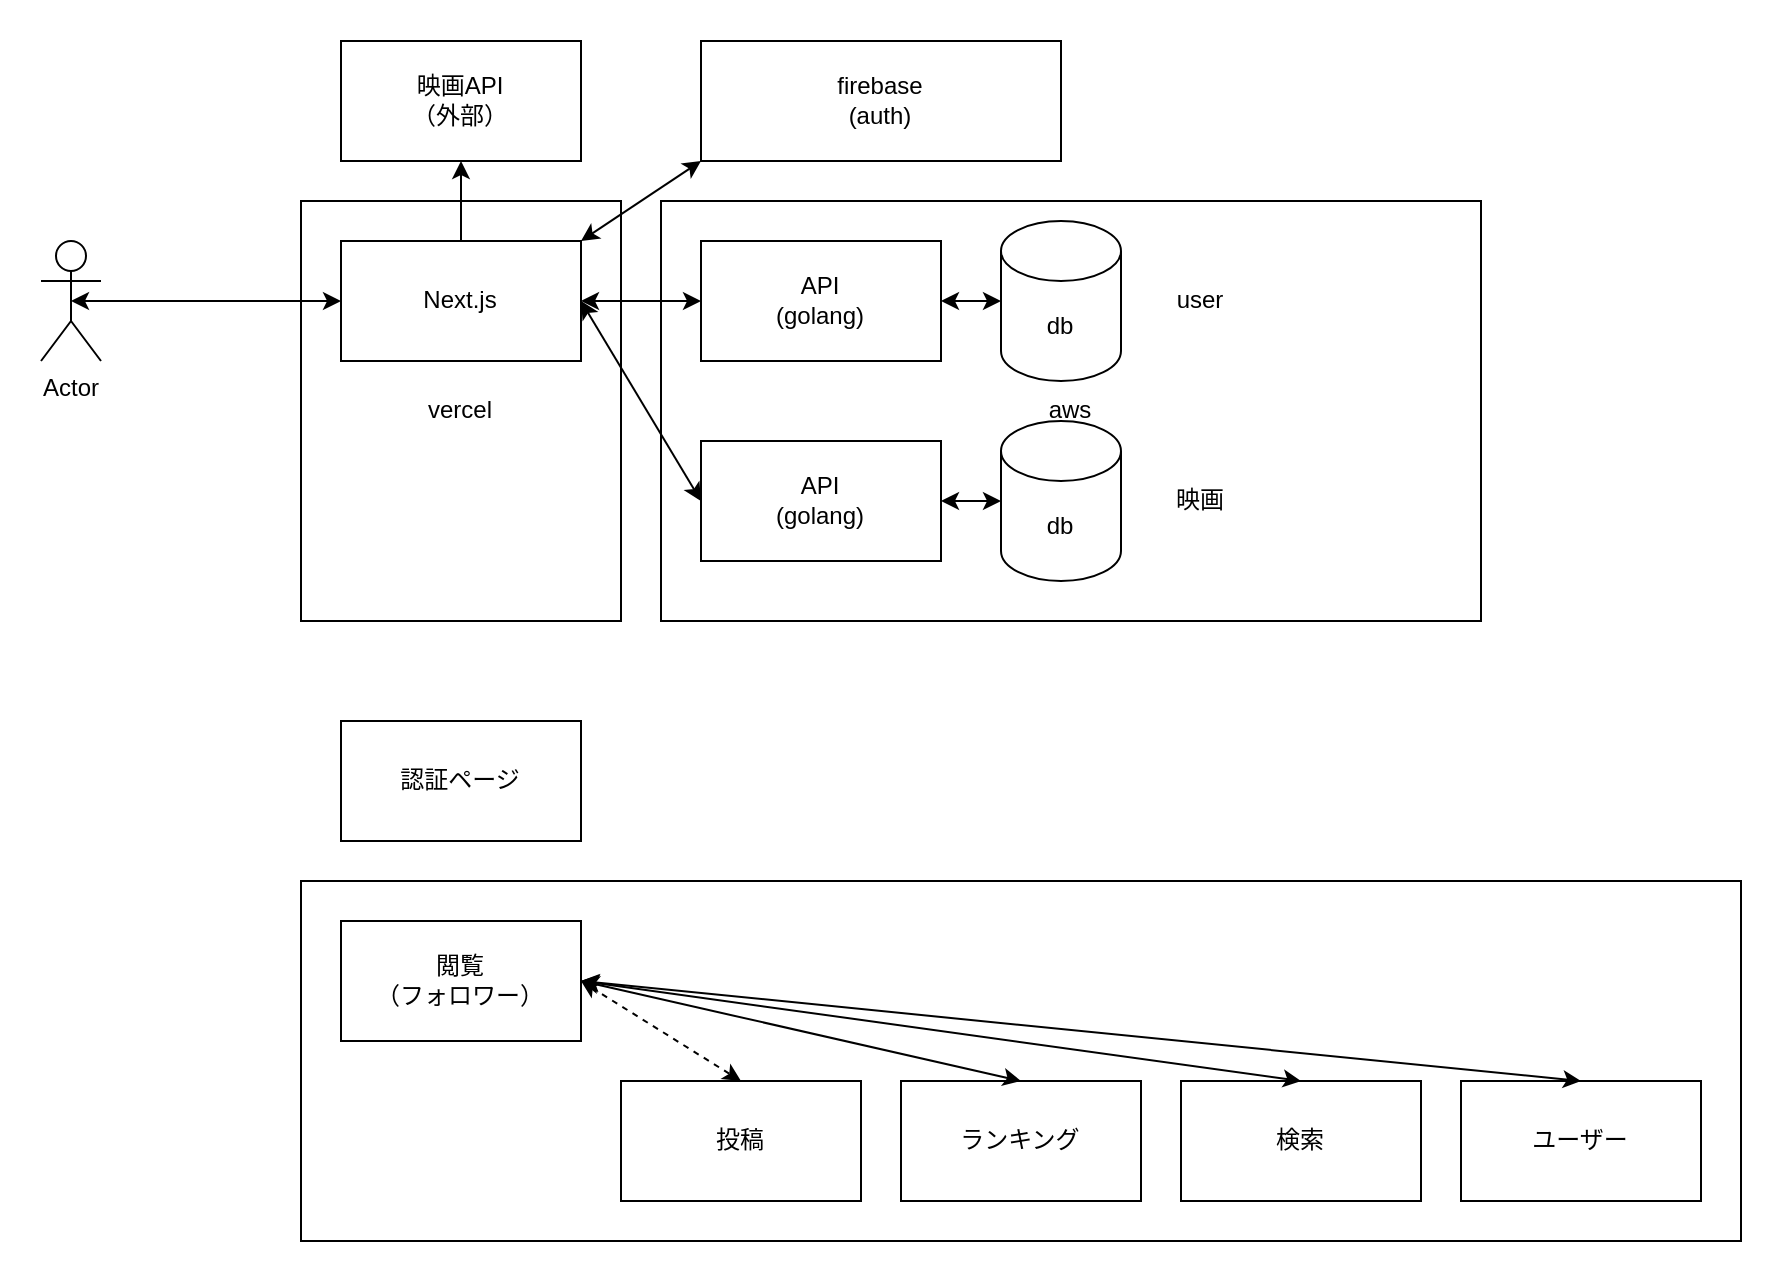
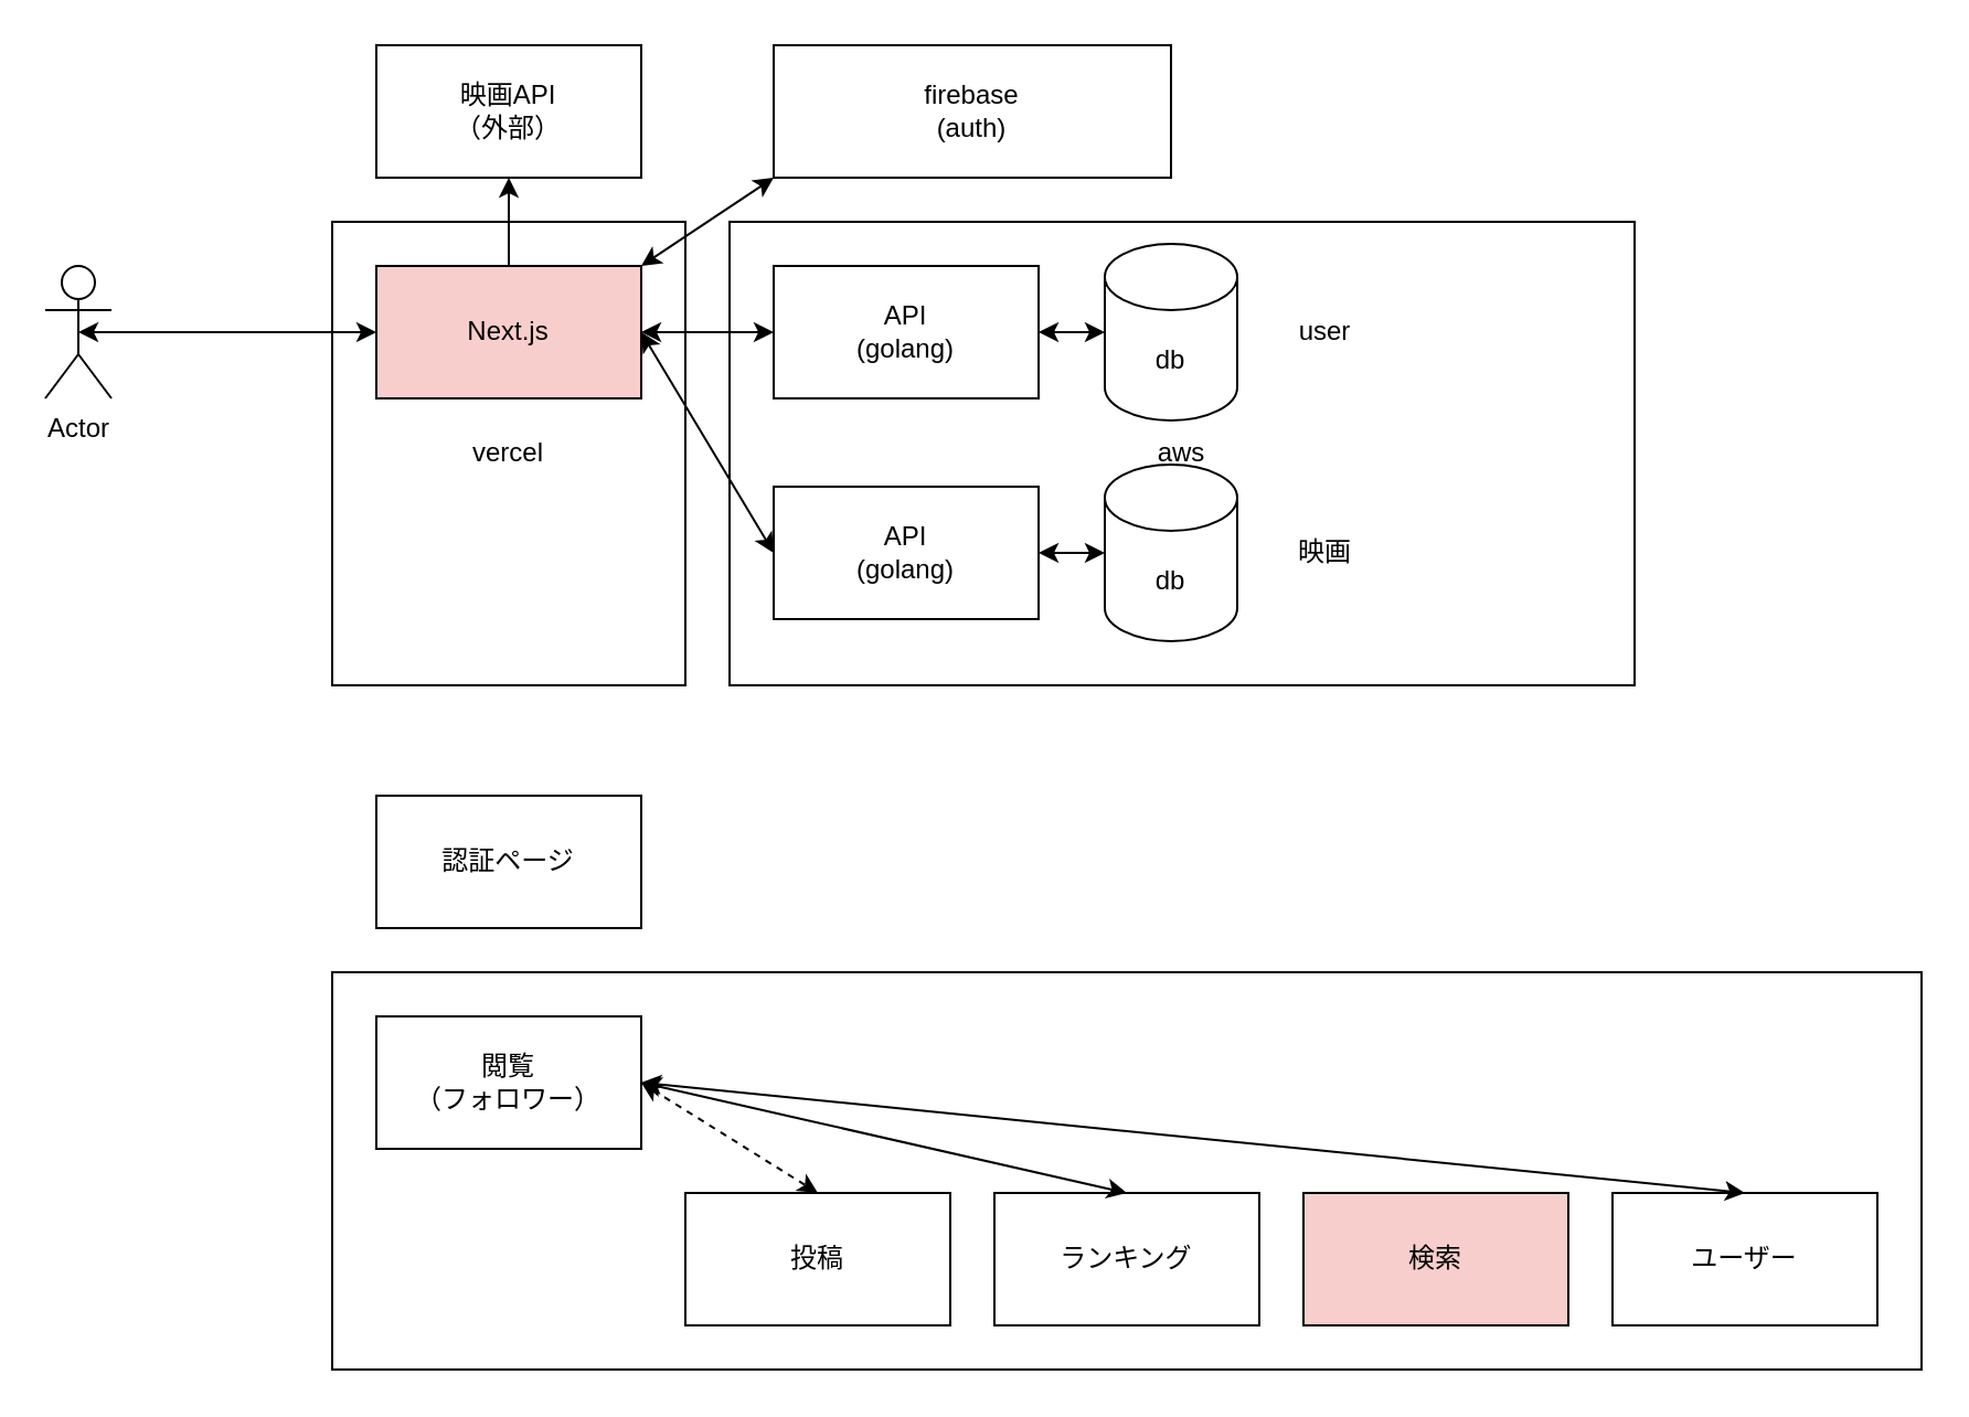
  <mxCell id="0" />
  <mxCell id="1" parent="0" />
  <mxCell id="2" value="" style="rounded=0;whiteSpace=wrap;html=1;" vertex="1" parent="1"><mxGeometry x="150" y="440" width="720" height="180" as="geometry" /></mxCell>
  <mxCell id="3" value="vercel" style="rounded=0;whiteSpace=wrap;html=1;" vertex="1" parent="1"><mxGeometry x="150" y="100" width="160" height="210" as="geometry" /></mxCell>
  <mxCell id="4" value="映画API&lt;br&gt;（外部）" style="rounded=0;whiteSpace=wrap;html=1;" vertex="1" parent="1"><mxGeometry x="170" y="20" width="120" height="60" as="geometry" /></mxCell>
- <mxCell id="5" value="Next.js" style="rounded=0;whiteSpace=wrap;html=1;" vertex="1" parent="1"><mxGeometry x="170" y="120" width="120" height="60" as="geometry" /></mxCell>
+ <mxCell id="5" value="Next.js" style="rounded=0;whiteSpace=wrap;html=1;fillColor=#f8cecc;" vertex="1" parent="1"><mxGeometry x="170" y="120" width="120" height="60" as="geometry" /></mxCell>
  <mxCell id="6" value="" style="endArrow=classic;html=1;entryX=0.5;entryY=1;entryDx=0;entryDy=0;exitX=0.5;exitY=0;exitDx=0;exitDy=0;" edge="1" parent="1" source="5" target="4"><mxGeometry width="50" height="50" relative="1" as="geometry"><mxPoint x="980" y="400" as="sourcePoint" /><mxPoint x="1030" y="350" as="targetPoint" /></mxGeometry></mxCell>
  <mxCell id="7" value="aws" style="rounded=0;whiteSpace=wrap;html=1;" vertex="1" parent="1"><mxGeometry x="330" y="100" width="410" height="210" as="geometry" /></mxCell>
  <mxCell id="8" value="db" style="shape=cylinder3;whiteSpace=wrap;html=1;boundedLbl=1;backgroundOutline=1;size=15;" vertex="1" parent="1"><mxGeometry x="500" y="110" width="60" height="80" as="geometry" /></mxCell>
  <mxCell id="9" value="API&lt;br&gt;(golang)" style="rounded=0;whiteSpace=wrap;html=1;" vertex="1" parent="1"><mxGeometry x="350" y="120" width="120" height="60" as="geometry" /></mxCell>
  <mxCell id="10" value="Actor" style="shape=umlActor;verticalLabelPosition=bottom;verticalAlign=top;html=1;outlineConnect=0;" vertex="1" parent="1"><mxGeometry x="20" y="120" width="30" height="60" as="geometry" /></mxCell>
  <mxCell id="11" value="" style="endArrow=classic;startArrow=classic;html=1;entryX=0;entryY=0.5;entryDx=0;entryDy=0;exitX=0.5;exitY=0.5;exitDx=0;exitDy=0;exitPerimeter=0;" edge="1" parent="1" source="10" target="5"><mxGeometry width="50" height="50" relative="1" as="geometry"><mxPoint x="50" y="190" as="sourcePoint" /><mxPoint x="100" y="140" as="targetPoint" /></mxGeometry></mxCell>
  <mxCell id="12" value="" style="endArrow=classic;startArrow=classic;html=1;entryX=0;entryY=0.5;entryDx=0;entryDy=0;exitX=1;exitY=0.5;exitDx=0;exitDy=0;" edge="1" parent="1" source="5" target="9"><mxGeometry width="50" height="50" relative="1" as="geometry"><mxPoint x="330" y="100" as="sourcePoint" /><mxPoint x="380" y="50" as="targetPoint" /></mxGeometry></mxCell>
  <mxCell id="13" value="" style="endArrow=classic;startArrow=classic;html=1;entryX=0;entryY=0.5;entryDx=0;entryDy=0;entryPerimeter=0;" edge="1" parent="1" target="8"><mxGeometry width="50" height="50" relative="1" as="geometry"><mxPoint x="470" y="150" as="sourcePoint" /><mxPoint x="360" y="160" as="targetPoint" /></mxGeometry></mxCell>
  <mxCell id="14" value="firebase&lt;br&gt;(auth)" style="rounded=0;whiteSpace=wrap;html=1;" vertex="1" parent="1"><mxGeometry x="350" y="20" width="180" height="60" as="geometry" /></mxCell>
  <mxCell id="15" value="" style="endArrow=classic;startArrow=classic;html=1;entryX=0;entryY=1;entryDx=0;entryDy=0;exitX=1;exitY=0;exitDx=0;exitDy=0;" edge="1" parent="1" source="5" target="14"><mxGeometry width="50" height="50" relative="1" as="geometry"><mxPoint x="300" y="180" as="sourcePoint" /><mxPoint x="360" y="180" as="targetPoint" /></mxGeometry></mxCell>
  <mxCell id="16" value="閲覧&lt;br&gt;（フォロワー）" style="rounded=0;whiteSpace=wrap;html=1;" vertex="1" parent="1"><mxGeometry x="170" y="460" width="120" height="60" as="geometry" /></mxCell>
  <mxCell id="17" value="API&lt;br&gt;(golang)" style="rounded=0;whiteSpace=wrap;html=1;" vertex="1" parent="1"><mxGeometry x="350" y="220" width="120" height="60" as="geometry" /></mxCell>
  <mxCell id="18" value="db" style="shape=cylinder3;whiteSpace=wrap;html=1;boundedLbl=1;backgroundOutline=1;size=15;" vertex="1" parent="1"><mxGeometry x="500" y="210" width="60" height="80" as="geometry" /></mxCell>
  <mxCell id="19" value="" style="endArrow=classic;startArrow=classic;html=1;entryX=0;entryY=0.5;entryDx=0;entryDy=0;exitX=1;exitY=0.5;exitDx=0;exitDy=0;" edge="1" parent="1" source="5" target="17"><mxGeometry width="50" height="50" relative="1" as="geometry"><mxPoint x="300" y="160" as="sourcePoint" /><mxPoint x="360" y="160" as="targetPoint" /></mxGeometry></mxCell>
  <mxCell id="20" value="user" style="text;html=1;strokeColor=none;fillColor=none;align=center;verticalAlign=middle;whiteSpace=wrap;rounded=0;" vertex="1" parent="1"><mxGeometry x="580" y="140" width="40" height="20" as="geometry" /></mxCell>
  <mxCell id="21" style="edgeStyle=orthogonalEdgeStyle;rounded=0;orthogonalLoop=1;jettySize=auto;html=1;exitX=0.5;exitY=1;exitDx=0;exitDy=0;" edge="1" parent="1" source="20" target="20"><mxGeometry relative="1" as="geometry" /></mxCell>
  <mxCell id="22" value="映画" style="text;html=1;strokeColor=none;fillColor=none;align=center;verticalAlign=middle;whiteSpace=wrap;rounded=0;" vertex="1" parent="1"><mxGeometry x="580" y="240" width="40" height="20" as="geometry" /></mxCell>
  <mxCell id="23" value="" style="endArrow=classic;startArrow=classic;html=1;entryX=1;entryY=0.5;entryDx=0;entryDy=0;exitX=0;exitY=0.5;exitDx=0;exitDy=0;exitPerimeter=0;" edge="1" parent="1" source="18" target="17"><mxGeometry width="50" height="50" relative="1" as="geometry"><mxPoint x="480" y="160" as="sourcePoint" /><mxPoint x="510" y="160" as="targetPoint" /></mxGeometry></mxCell>
  <mxCell id="24" value="認証ページ" style="rounded=0;whiteSpace=wrap;html=1;" vertex="1" parent="1"><mxGeometry x="170" y="360" width="120" height="60" as="geometry" /></mxCell>
  <mxCell id="25" value="投稿" style="rounded=0;whiteSpace=wrap;html=1;" vertex="1" parent="1"><mxGeometry x="310" y="540" width="120" height="60" as="geometry" /></mxCell>
  <mxCell id="26" value="ランキング" style="rounded=0;whiteSpace=wrap;html=1;" vertex="1" parent="1"><mxGeometry x="450" y="540" width="120" height="60" as="geometry" /></mxCell>
  <mxCell id="27" value="ランキング" style="rounded=0;whiteSpace=wrap;html=1;" vertex="1" parent="1"><mxGeometry x="590" y="540" width="120" height="60" as="geometry" /></mxCell>
- <mxCell id="28" value="検索" style="rounded=0;whiteSpace=wrap;html=1;" vertex="1" parent="1"><mxGeometry x="590" y="540" width="120" height="60" as="geometry" /></mxCell>
+ <mxCell id="28" value="検索" style="rounded=0;whiteSpace=wrap;html=1;fillColor=#f8cecc;" vertex="1" parent="1"><mxGeometry x="590" y="540" width="120" height="60" as="geometry" /></mxCell>
  <mxCell id="29" value="ユーザー" style="rounded=0;whiteSpace=wrap;html=1;" vertex="1" parent="1"><mxGeometry x="730" y="540" width="120" height="60" as="geometry" /></mxCell>
  <mxCell id="30" value="" style="endArrow=classic;startArrow=classic;html=1;entryX=0.5;entryY=0;entryDx=0;entryDy=0;exitX=1;exitY=0.5;exitDx=0;exitDy=0;dashed=1;" edge="1" parent="1" source="16" target="25"><mxGeometry width="50" height="50" relative="1" as="geometry"><mxPoint x="30" y="500" as="sourcePoint" /><mxPoint x="80" y="450" as="targetPoint" /></mxGeometry></mxCell>
  <mxCell id="31" value="" style="endArrow=classic;startArrow=classic;html=1;entryX=0.5;entryY=0;entryDx=0;entryDy=0;exitX=1;exitY=0.5;exitDx=0;exitDy=0;" edge="1" parent="1" source="16" target="29"><mxGeometry width="50" height="50" relative="1" as="geometry"><mxPoint x="300" y="500" as="sourcePoint" /><mxPoint x="380" y="550" as="targetPoint" /></mxGeometry></mxCell>
- <mxCell id="32" value="" style="endArrow=classic;startArrow=classic;html=1;entryX=0.5;entryY=0;entryDx=0;entryDy=0;exitX=1;exitY=0.5;exitDx=0;exitDy=0;" edge="1" parent="1" source="16" target="28"><mxGeometry width="50" height="50" relative="1" as="geometry"><mxPoint x="310" y="510" as="sourcePoint" /><mxPoint x="390" y="560" as="targetPoint" /></mxGeometry></mxCell>
  <mxCell id="33" value="" style="endArrow=classic;startArrow=classic;html=1;entryX=0.5;entryY=0;entryDx=0;entryDy=0;exitX=1;exitY=0.5;exitDx=0;exitDy=0;" edge="1" parent="1" source="16" target="26"><mxGeometry width="50" height="50" relative="1" as="geometry"><mxPoint x="320" y="520" as="sourcePoint" /><mxPoint x="400" y="570" as="targetPoint" /></mxGeometry></mxCell>
